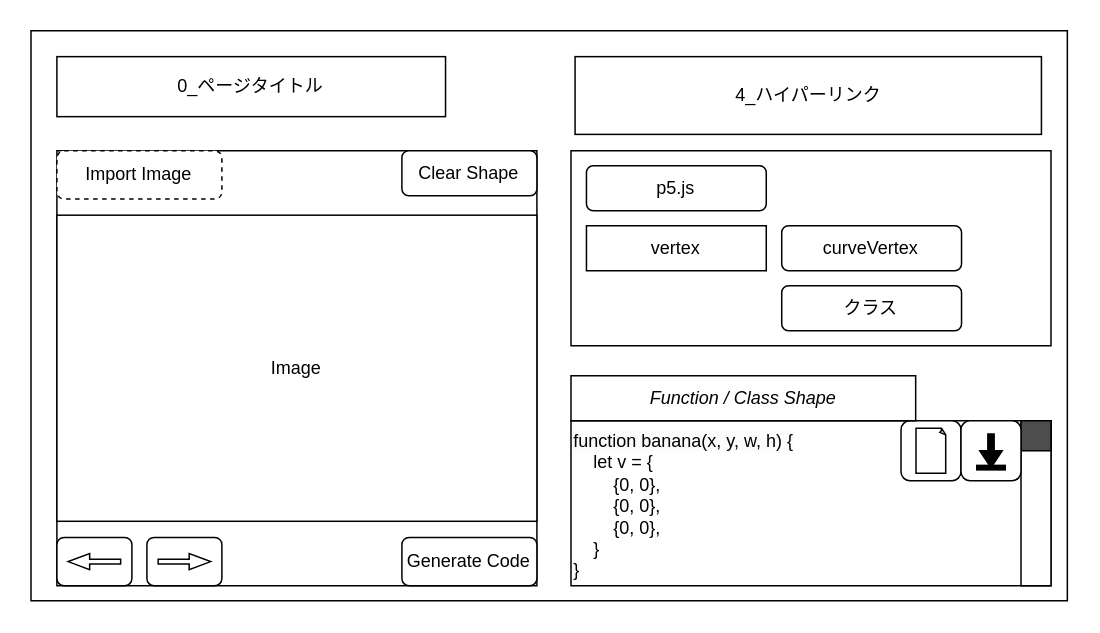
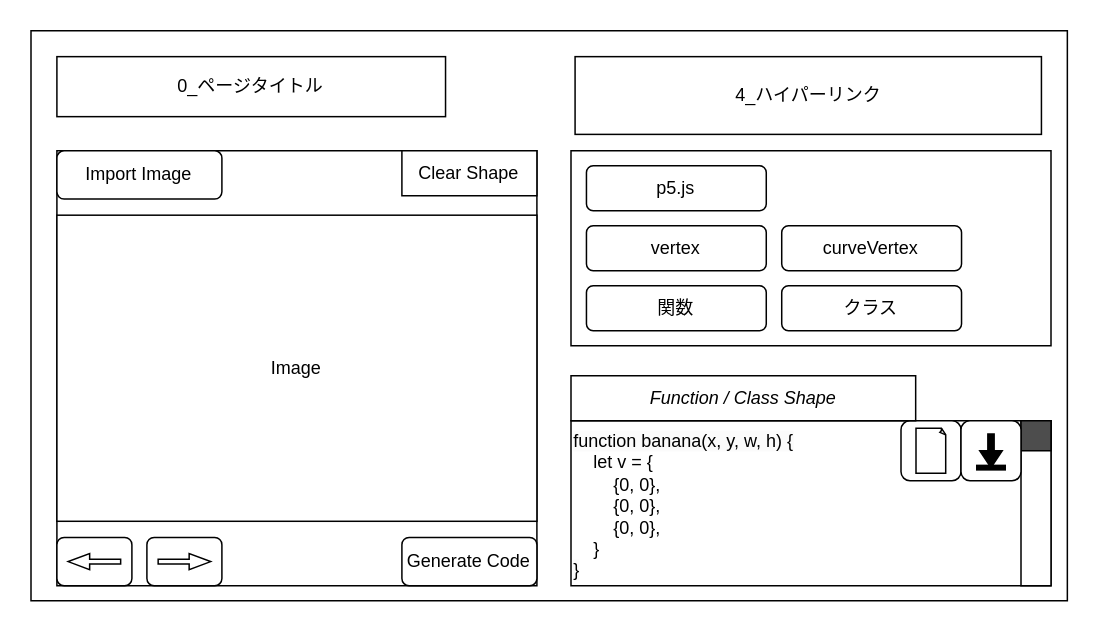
  <mxCell id="0" />
  <mxCell id="1" parent="0" />
  <mxCell id="2" value="" style="rounded=0;whiteSpace=wrap;html=1;fillColor=none;" parent="1" vertex="1"><mxGeometry x="20" y="20" width="690.9" height="380" as="geometry" /></mxCell>
  <mxCell id="3" value="" style="group" parent="1" vertex="1" connectable="0"><mxGeometry x="380" y="280" width="320" height="110" as="geometry" /></mxCell>
  <mxCell id="4" value="&lt;span style=&quot;color: rgb(0, 0, 0); font-family: Helvetica; font-size: 12px; font-style: normal; font-variant-ligatures: normal; font-variant-caps: normal; font-weight: 400; letter-spacing: normal; orphans: 2; text-align: left; text-indent: 0px; text-transform: none; widows: 2; word-spacing: 0px; -webkit-text-stroke-width: 0px; background-color: rgb(251, 251, 251); text-decoration-thickness: initial; text-decoration-style: initial; text-decoration-color: initial; float: none; display: inline !important;&quot;&gt;function banana(x, y, w, h) {&lt;br&gt;&lt;/span&gt;&lt;span style=&quot;&quot;&gt;&lt;span style=&quot;&quot;&gt;&amp;nbsp;&amp;nbsp;&amp;nbsp;&amp;nbsp;&lt;/span&gt;&lt;/span&gt;let v = {&lt;br style=&quot;border-color: var(--border-color);&quot;&gt;&lt;span style=&quot;border-color: var(--border-color);&quot;&gt;&lt;/span&gt;&lt;span style=&quot;white-space: pre;&quot;&gt;&#09;&lt;/span&gt;{0, 0},&amp;nbsp;&lt;br style=&quot;border-color: var(--border-color);&quot;&gt;&lt;span style=&quot;border-color: var(--border-color);&quot;&gt;&lt;/span&gt;&lt;span style=&quot;white-space: pre;&quot;&gt;&#09;&lt;/span&gt;{0, 0},&amp;nbsp;&lt;br style=&quot;border-color: var(--border-color);&quot;&gt;&lt;span style=&quot;border-color: var(--border-color);&quot;&gt;&lt;/span&gt;&lt;span style=&quot;white-space: pre;&quot;&gt;&#09;&lt;/span&gt;{0, 0},&amp;nbsp;&lt;br&gt;&lt;span style=&quot;&quot;&gt;&lt;span style=&quot;&quot;&gt;&amp;nbsp;&amp;nbsp;&amp;nbsp;&amp;nbsp;&lt;/span&gt;&lt;/span&gt;}&lt;br style=&quot;border-color: var(--border-color); color: rgb(0, 0, 0); font-family: Helvetica; font-size: 12px; font-style: normal; font-variant-ligatures: normal; font-variant-caps: normal; font-weight: 400; letter-spacing: normal; orphans: 2; text-align: left; text-indent: 0px; text-transform: none; widows: 2; word-spacing: 0px; -webkit-text-stroke-width: 0px; background-color: rgb(251, 251, 251); text-decoration-thickness: initial; text-decoration-style: initial; text-decoration-color: initial;&quot;&gt;&lt;span style=&quot;color: rgb(0, 0, 0); font-family: Helvetica; font-size: 12px; font-style: normal; font-variant-ligatures: normal; font-variant-caps: normal; font-weight: 400; letter-spacing: normal; orphans: 2; text-align: left; text-indent: 0px; text-transform: none; widows: 2; word-spacing: 0px; -webkit-text-stroke-width: 0px; background-color: rgb(251, 251, 251); text-decoration-thickness: initial; text-decoration-style: initial; text-decoration-color: initial; float: none; display: inline !important;&quot;&gt;}&lt;/span&gt;&lt;br&gt;" style="rounded=0;whiteSpace=wrap;html=1;fillColor=none;align=left;verticalAlign=top;" parent="3" vertex="1"><mxGeometry width="320" height="110" as="geometry" /></mxCell>
  <mxCell id="5" value="" style="verticalLabelPosition=bottom;verticalAlign=top;html=1;shape=mxgraph.basic.rect;fillColor2=none;strokeWidth=1;size=20;indent=5;" parent="3" vertex="1"><mxGeometry x="300" width="20" height="110" as="geometry" /></mxCell>
  <mxCell id="6" value="" style="verticalLabelPosition=bottom;verticalAlign=top;html=1;shape=mxgraph.basic.rect;fillColor2=none;strokeWidth=1;size=20;indent=5;fillColor=#4D4D4D;" parent="3" vertex="1"><mxGeometry x="300" width="20" height="20" as="geometry" /></mxCell>
  <mxCell id="7" value="" style="group" parent="3" vertex="1" connectable="0"><mxGeometry x="220" width="40" height="40" as="geometry" /></mxCell>
  <mxCell id="8" value="" style="rounded=1;whiteSpace=wrap;html=1;" parent="7" vertex="1"><mxGeometry width="40" height="40" as="geometry" /></mxCell>
  <mxCell id="9" value="" style="whiteSpace=wrap;html=1;shape=mxgraph.basic.document" parent="7" vertex="1"><mxGeometry x="10" y="5" width="20" height="30" as="geometry" /></mxCell>
  <mxCell id="10" value="" style="group" parent="3" vertex="1" connectable="0"><mxGeometry x="260" width="40" height="40" as="geometry" /></mxCell>
  <mxCell id="11" value="" style="rounded=1;whiteSpace=wrap;html=1;" parent="10" vertex="1"><mxGeometry width="40" height="40" as="geometry" /></mxCell>
  <mxCell id="12" value="" style="group" parent="10" vertex="1" connectable="0"><mxGeometry x="10" y="8.75" width="20" height="22.5" as="geometry" /></mxCell>
  <mxCell id="13" value="" style="shape=singleArrow;direction=south;whiteSpace=wrap;html=1;arrowWidth=0.279;arrowSize=0.5;fillColor=#000000;" parent="12" vertex="1"><mxGeometry x="2.5" width="15" height="22.5" as="geometry" /></mxCell>
  <mxCell id="14" value="" style="endArrow=none;html=1;rounded=0;strokeWidth=4;" parent="12" edge="1"><mxGeometry width="50" height="50" relative="1" as="geometry"><mxPoint y="22.5" as="sourcePoint" /><mxPoint x="20" y="22.5" as="targetPoint" /></mxGeometry></mxCell>
  <mxCell id="15" value="0_ページタイトル" style="rounded=0;whiteSpace=wrap;html=1;" parent="1" vertex="1"><mxGeometry x="37.273" y="37.273" width="259.088" height="40" as="geometry" /></mxCell>
  <mxCell id="16" value="4_ハイパーリンク" style="rounded=0;whiteSpace=wrap;html=1;" parent="1" vertex="1"><mxGeometry x="382.723" y="37.273" width="310.905" height="51.818" as="geometry" /></mxCell>
  <mxCell id="17" value="" style="group" parent="1" vertex="1" connectable="0"><mxGeometry x="37.27" y="100" width="320" height="290" as="geometry" /></mxCell>
  <mxCell id="18" value="" style="rounded=0;whiteSpace=wrap;html=1;fillColor=none;" parent="17" vertex="1"><mxGeometry width="320" height="290.0" as="geometry" /></mxCell>
- <mxCell id="19" value="Import Image" style="rounded=1;whiteSpace=wrap;html=1;dashed=1;" parent="17" vertex="1"><mxGeometry width="110" height="32.222" as="geometry" /></mxCell>
+ <mxCell id="19" value="Import Image" style="rounded=1;whiteSpace=wrap;html=1;" parent="17" vertex="1"><mxGeometry width="110" height="32.222" as="geometry" /></mxCell>
  <mxCell id="20" value="Image" style="rounded=0;whiteSpace=wrap;html=1;" parent="17" vertex="1"><mxGeometry y="42.963" width="320" height="204.074" as="geometry" /></mxCell>
  <mxCell id="21" value="Generate Code" style="rounded=1;whiteSpace=wrap;html=1;" parent="17" vertex="1"><mxGeometry x="230" y="257.778" width="90" height="32.222" as="geometry" /></mxCell>
  <mxCell id="22" value="" style="group" parent="17" vertex="1" connectable="0"><mxGeometry y="257.778" width="50" height="32.222" as="geometry" /></mxCell>
  <mxCell id="23" value="" style="rounded=1;whiteSpace=wrap;html=1;" parent="22" vertex="1"><mxGeometry width="50" height="32.222" as="geometry" /></mxCell>
  <mxCell id="24" value="" style="html=1;shadow=0;dashed=0;align=center;verticalAlign=middle;shape=mxgraph.arrows2.arrow;dy=0.71;dx=14.33;flipH=1;notch=0;" parent="22" vertex="1"><mxGeometry x="7.5" y="10.741" width="35" height="10.741" as="geometry" /></mxCell>
  <mxCell id="25" value="" style="group" parent="17" vertex="1" connectable="0"><mxGeometry x="60" y="257.778" width="50" height="32.222" as="geometry" /></mxCell>
  <mxCell id="26" value="" style="rounded=1;whiteSpace=wrap;html=1;" parent="25" vertex="1"><mxGeometry width="50" height="32.222" as="geometry" /></mxCell>
  <mxCell id="27" value="" style="html=1;shadow=0;dashed=0;align=center;verticalAlign=middle;shape=mxgraph.arrows2.arrow;dy=0.71;dx=14.33;flipH=0;notch=0;" parent="25" vertex="1"><mxGeometry x="7.5" y="10.741" width="35" height="10.741" as="geometry" /></mxCell>
- <mxCell id="28" value="Clear Shape" style="rounded=1;whiteSpace=wrap;html=1;" parent="17" vertex="1"><mxGeometry x="230.0" width="90" height="30" as="geometry" /></mxCell>
+ <mxCell id="28" value="Clear Shape" style="whiteSpace=wrap;html=1;rounded=0;" parent="17" vertex="1"><mxGeometry x="230.0" width="90" height="30" as="geometry" /></mxCell>
  <mxCell id="29" value="&lt;i&gt;Function / Class Shape&lt;/i&gt;" style="rounded=0;whiteSpace=wrap;html=1;" parent="1" vertex="1"><mxGeometry x="380" y="250" width="229.777" height="30" as="geometry" /></mxCell>
  <mxCell id="30" value="" style="rounded=0;whiteSpace=wrap;html=1;fontStyle=1;fillColor=none;" parent="1" vertex="1"><mxGeometry x="380" y="100" width="320" height="130" as="geometry" /></mxCell>
  <mxCell id="31" value="" style="group" parent="1" vertex="1" connectable="0"><mxGeometry x="390.3" y="110" width="250.068" height="30" as="geometry" /></mxCell>
  <mxCell id="32" value="p5.js" style="rounded=1;whiteSpace=wrap;html=1;" parent="31" vertex="1"><mxGeometry width="119.884" height="30" as="geometry" /></mxCell>
  <mxCell id="33" value="" style="group" parent="1" vertex="1" connectable="0"><mxGeometry x="390.3" y="150" width="250.068" height="30" as="geometry" /></mxCell>
- <mxCell id="34" value="vertex" style="whiteSpace=wrap;html=1;rounded=0;" parent="33" vertex="1"><mxGeometry width="119.884" height="30" as="geometry" /></mxCell>
+ <mxCell id="34" value="vertex" style="rounded=1;whiteSpace=wrap;html=1;" parent="33" vertex="1"><mxGeometry width="119.884" height="30" as="geometry" /></mxCell>
  <mxCell id="35" value="curveVertex" style="rounded=1;whiteSpace=wrap;html=1;" parent="33" vertex="1"><mxGeometry x="130.184" width="119.884" height="30" as="geometry" /></mxCell>
  <mxCell id="36" value="" style="group" parent="1" vertex="1" connectable="0"><mxGeometry x="390.3" y="190" width="250.068" height="30" as="geometry" /></mxCell>
+ <mxCell id="37" value="関数" style="rounded=1;whiteSpace=wrap;html=1;" parent="36" vertex="1"><mxGeometry width="119.884" height="30" as="geometry" /></mxCell>
  <mxCell id="38" value="クラス" style="rounded=1;whiteSpace=wrap;html=1;" parent="36" vertex="1"><mxGeometry x="130.184" width="119.884" height="30" as="geometry" /></mxCell>
